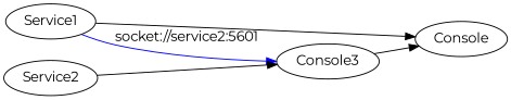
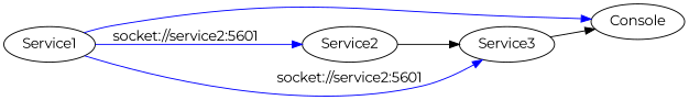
  digraph {
    fontname=Montserrat
    rankdir=LR
    node [fontname=Montserrat]
    edge [fontname=Montserrat]
    Service1
    Console
    Service2
-   Service3 [label=Console3]
-   Service1 -> Console
+   Service3
+   Service1 -> Console [color=blue]
+   Service1 -> Service2 [color=blue label="socket://service2:5601"]
    Service1 -> Service3 [color=blue label="socket://service2:5601"]
    Service2 -> Service3
    Service3 -> Console
  }
